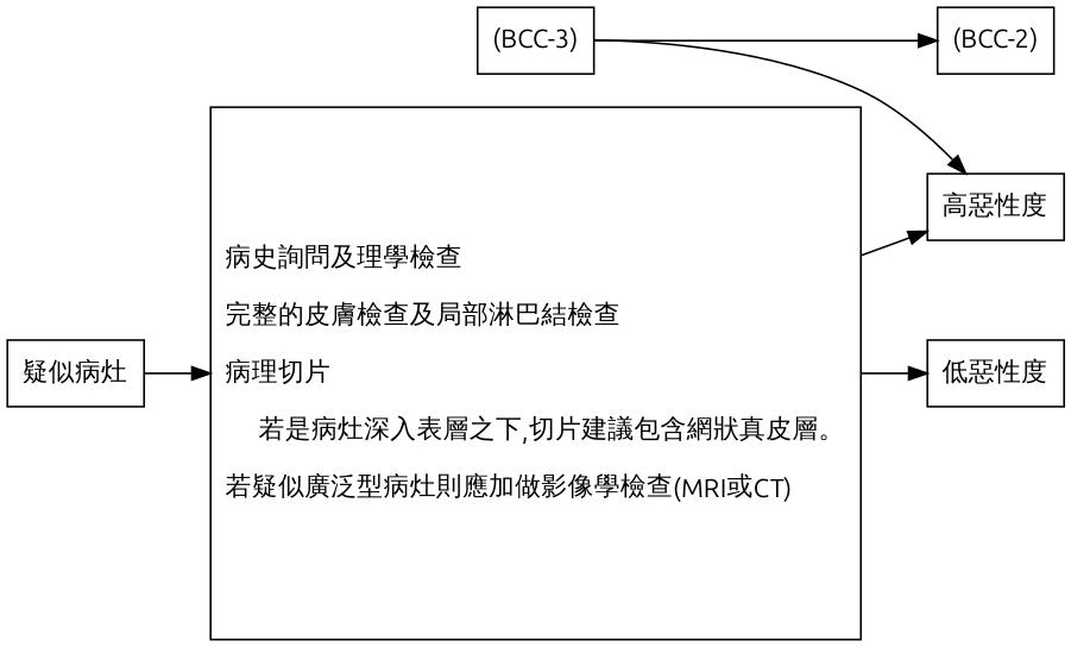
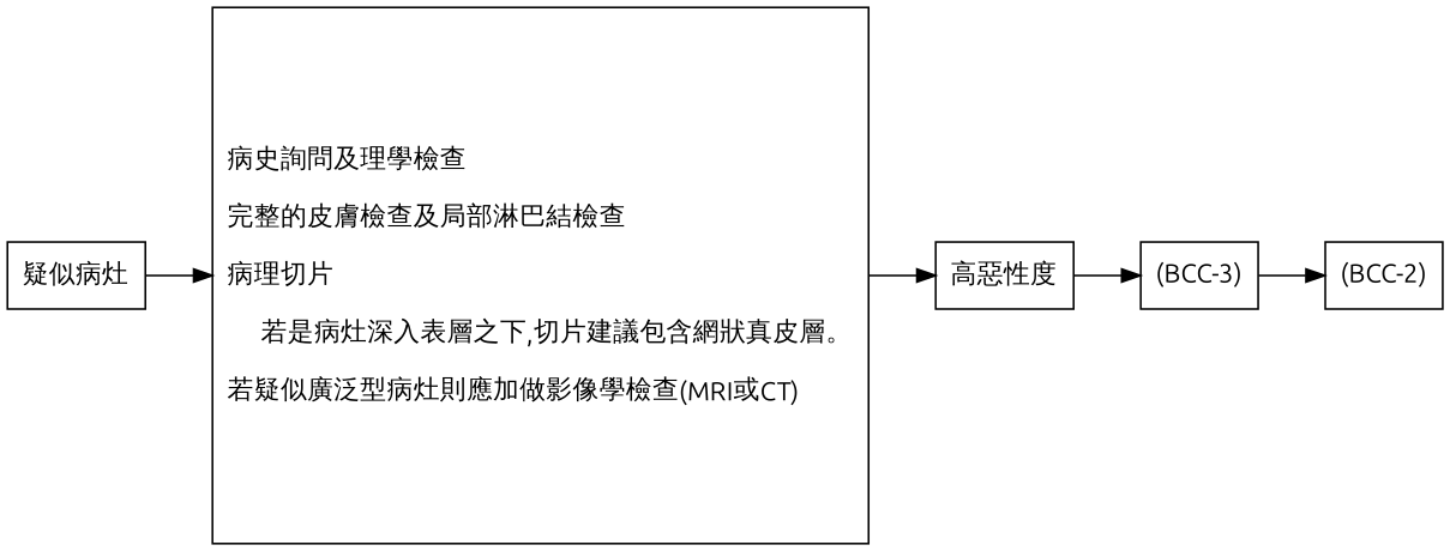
  digraph {
    fontname=Ubuntu
    rankdir=LR
    splines=splines
    node [fontname=Ubuntu shape=box]
    edge [fontname=Ubuntu]
    n1 [height=4 label="病史詢問及理學檢查\l\n完整的皮膚檢查及局部淋巴結檢查\l\n病理切片\l\n    若是病灶深入表層之下,切片建議包含網狀真皮層。\l\n若疑似廣泛型病灶則應加做影像學檢查(MRI或CT)\l"]
-   "低惡性度"
    "高惡性度"
    "疑似病灶"
    "(BCC-3)"
    "(BCC-2)"
-   n1 -> "低惡性度"
    n1 -> "高惡性度"
-   "(BCC-3)" -> "高惡性度"
+   "高惡性度" -> "(BCC-3)"
    "疑似病灶" -> n1
    "(BCC-3)" -> "(BCC-2)"
  }
